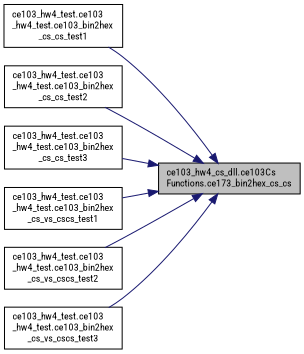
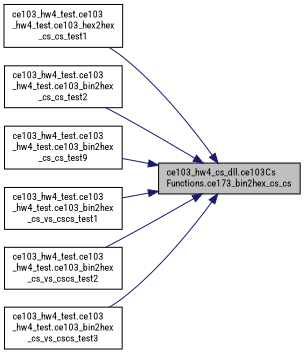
  digraph {
    fontname="Roboto Condensed"
    rankdir=RL
    node [color=black fillcolor=white fontname="Roboto Condensed" fontsize=10 shape=record style=filled]
    edge [color=midnightblue dir=back fontname="Roboto Condensed" fontsize=10 labelfontname=Helvetica labelfontsize=10 style=solid]
    n1 [fillcolor=grey75 fontcolor=black height=0.2 label="ce103_hw4_cs_dll.ce103Cs\lFunctions.ce173_bin2hex_cs_cs" width=0.4]
-   n2 [height=0.2 label="ce103_hw4_test.ce103\l_hw4_test.ce103_bin2hex\l_cs_cs_test1" width=0.4]
+   n2 [height=0.2 label="ce103_hw4_test.ce103\l_hw4_test.ce103_hex2hex\l_cs_cs_test1" width=0.4]
    n3 [height=0.2 label="ce103_hw4_test.ce103\l_hw4_test.ce103_bin2hex\l_cs_cs_test2" width=0.4]
-   n4 [height=0.2 label="ce103_hw4_test.ce103\l_hw4_test.ce103_bin2hex\l_cs_cs_test3" width=0.4]
+   n4 [height=0.2 label="ce103_hw4_test.ce103\l_hw4_test.ce103_bin2hex\l_cs_cs_test9" width=0.4]
    n5 [height=0.2 label="ce103_hw4_test.ce103\l_hw4_test.ce103_bin2hex\l_cs_vs_cscs_test1" width=0.4]
    n6 [height=0.2 label="ce103_hw4_test.ce103\l_hw4_test.ce103_bin2hex\l_cs_vs_cscs_test2" width=0.4]
    n7 [height=0.2 label="ce103_hw4_test.ce103\l_hw4_test.ce103_bin2hex\l_cs_vs_cscs_test3" width=0.4]
    n1 -> n2
    n1 -> n3
    n1 -> n4
    n1 -> n5
    n1 -> n6
    n1 -> n7
  }
